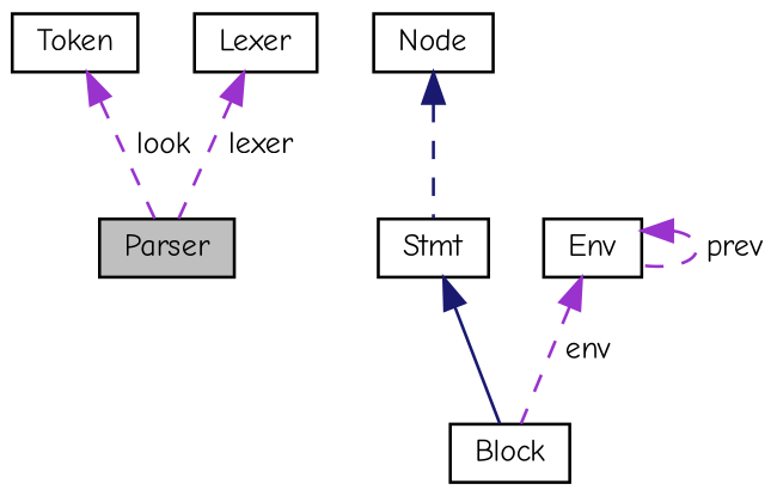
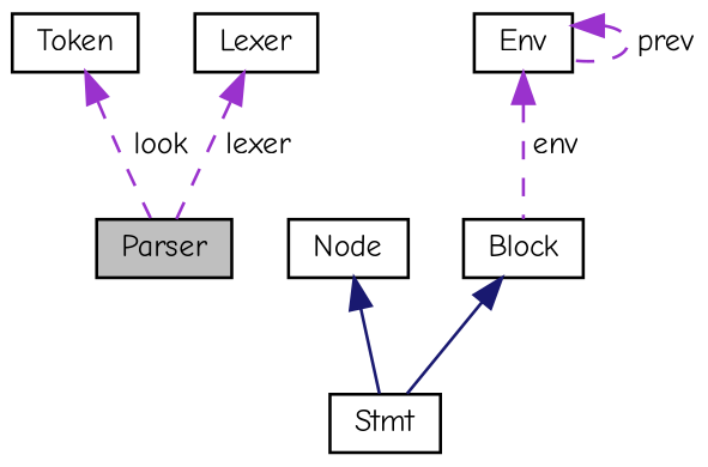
  digraph {
    fontname="Comic Neue"
    node [color=black fillcolor=white fontname="Comic Neue" fontsize=10 shape=record style=filled]
    edge [color=darkorchid3 dir=back fontname="Comic Neue" fontsize=10 labelfontname=Helvetica labelfontsize=10 style=dashed]
    n1 [fillcolor=grey75 fontcolor=black height=0.2 label=Parser width=0.4]
    n2 [height=0.2 label=Token width=0.4]
    n3 [height=0.2 label=Lexer width=0.4]
    n4 [height=0.2 label=Block width=0.4]
    n5 [height=0.2 label=Stmt width=0.4]
    n6 [height=0.2 label="Node" width=0.4]
    n7 [height=0.2 label=Env width=0.4]
    n2 -> n1 [label=" look"]
    n3 -> n1 [label=" lexer"]
-   n5 -> n4 [color=midnightblue style=solid]
-   n6 -> n5 [color=midnightblue]
+   n4 -> n5 [color=midnightblue style=solid]
+   n6 -> n5 [color=midnightblue style=solid]
    n7 -> n4 [label=" env"]
    n7 -> n7 [label=" prev"]
  }
